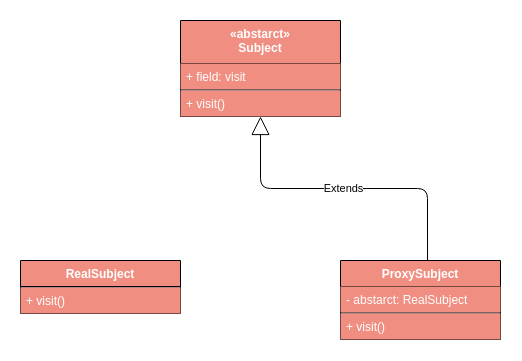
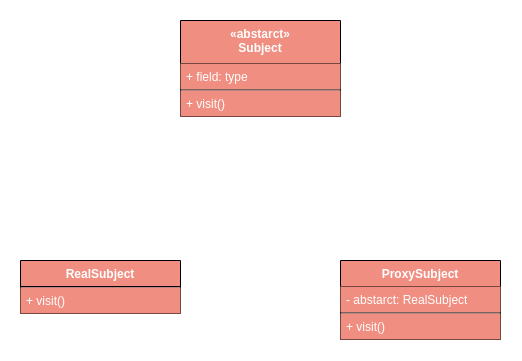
  <mxCell id="0" />
  <mxCell id="1" parent="0" />
  <mxCell id="2" value="«abstarct»&#10;Subject" style="swimlane;fontStyle=1;align=center;verticalAlign=top;childLayout=stackLayout;horizontal=1;startSize=43;horizontalStack=0;resizeParent=1;resizeParentMax=0;resizeLast=0;collapsible=1;marginBottom=0;fillColor=#F08E81;fontColor=#FFFFFF;" vertex="1" parent="1"><mxGeometry x="180" y="20" width="160" height="96" as="geometry" /></mxCell>
- <mxCell id="3" value="+ field: visit" style="text;strokeColor=none;fillColor=#F08E81;align=left;verticalAlign=top;spacingLeft=4;spacingRight=4;overflow=hidden;rotatable=0;points=[[0,0.5],[1,0.5]];portConstraint=eastwest;fontColor=#FFFFFF;" vertex="1" parent="2"><mxGeometry y="43" width="160" height="26" as="geometry" /></mxCell>
+ <mxCell id="3" value="+ field: type" style="text;strokeColor=none;fillColor=#F08E81;align=left;verticalAlign=top;spacingLeft=4;spacingRight=4;overflow=hidden;rotatable=0;points=[[0,0.5],[1,0.5]];portConstraint=eastwest;fontColor=#FFFFFF;" vertex="1" parent="2"><mxGeometry y="43" width="160" height="26" as="geometry" /></mxCell>
  <mxCell id="4" value="" style="line;strokeWidth=1;fillColor=#F08E81;align=left;verticalAlign=middle;spacingTop=-1;spacingLeft=3;spacingRight=3;rotatable=0;labelPosition=right;points=[];portConstraint=eastwest;fontColor=#FFFFFF;" vertex="1" parent="2"><mxGeometry y="69" width="160" height="1" as="geometry" /></mxCell>
  <mxCell id="5" value="+ visit()" style="text;strokeColor=none;fillColor=#F08E81;align=left;verticalAlign=top;spacingLeft=4;spacingRight=4;overflow=hidden;rotatable=0;points=[[0,0.5],[1,0.5]];portConstraint=eastwest;fontColor=#FFFFFF;" vertex="1" parent="2"><mxGeometry y="70" width="160" height="26" as="geometry" /></mxCell>
  <mxCell id="6" value="ProxySubject" style="swimlane;fontStyle=1;align=center;verticalAlign=top;childLayout=stackLayout;horizontal=1;startSize=26;horizontalStack=0;resizeParent=1;resizeParentMax=0;resizeLast=0;collapsible=1;marginBottom=0;fillColor=#F08E81;fontColor=#FFFFFF;" vertex="1" parent="1"><mxGeometry x="340" y="260" width="160" height="79" as="geometry" /></mxCell>
  <mxCell id="7" value="- abstarct: RealSubject" style="text;strokeColor=none;fillColor=#F08E81;align=left;verticalAlign=top;spacingLeft=4;spacingRight=4;overflow=hidden;rotatable=0;points=[[0,0.5],[1,0.5]];portConstraint=eastwest;fontColor=#FFFFFF;" vertex="1" parent="6"><mxGeometry y="26" width="160" height="26" as="geometry" /></mxCell>
  <mxCell id="8" value="" style="line;strokeWidth=1;fillColor=#F08E81;align=left;verticalAlign=middle;spacingTop=-1;spacingLeft=3;spacingRight=3;rotatable=0;labelPosition=right;points=[];portConstraint=eastwest;fontColor=#FFFFFF;" vertex="1" parent="6"><mxGeometry y="52" width="160" height="1" as="geometry" /></mxCell>
  <mxCell id="9" value="+ visit()" style="text;strokeColor=none;fillColor=#F08E81;align=left;verticalAlign=top;spacingLeft=4;spacingRight=4;overflow=hidden;rotatable=0;points=[[0,0.5],[1,0.5]];portConstraint=eastwest;fontColor=#FFFFFF;" vertex="1" parent="6"><mxGeometry y="53" width="160" height="26" as="geometry" /></mxCell>
  <mxCell id="10" value="RealSubject" style="swimlane;fontStyle=1;align=center;verticalAlign=top;childLayout=stackLayout;horizontal=1;startSize=26;horizontalStack=0;resizeParent=1;resizeParentMax=0;resizeLast=0;collapsible=1;marginBottom=0;fillColor=#F08E81;fontColor=#FFFFFF;" vertex="1" parent="1"><mxGeometry x="20" y="260" width="160" height="53" as="geometry" /></mxCell>
  <mxCell id="11" value="" style="line;strokeWidth=1;fillColor=#F08E81;align=left;verticalAlign=middle;spacingTop=-1;spacingLeft=3;spacingRight=3;rotatable=0;labelPosition=right;points=[];portConstraint=eastwest;fontColor=#FFFFFF;" vertex="1" parent="10"><mxGeometry y="26" width="160" height="1" as="geometry" /></mxCell>
  <mxCell id="12" value="+ visit()" style="text;strokeColor=none;fillColor=#F08E81;align=left;verticalAlign=top;spacingLeft=4;spacingRight=4;overflow=hidden;rotatable=0;points=[[0,0.5],[1,0.5]];portConstraint=eastwest;fontColor=#FFFFFF;" vertex="1" parent="10"><mxGeometry y="27" width="160" height="26" as="geometry" /></mxCell>
- <mxCell id="13" value="Extends" style="endArrow=block;endSize=16;endFill=0;html=1;fontColor=#000000;exitX=0.544;exitY=0;exitDx=0;exitDy=0;exitPerimeter=0;entryX=0.5;entryY=1;entryDx=0;entryDy=0;edgeStyle=orthogonalEdgeStyle;" edge="1" parent="1" source="6" target="2"><mxGeometry width="160" relative="1" as="geometry"><mxPoint x="47" y="410" as="sourcePoint" /><mxPoint x="247" y="370" as="targetPoint" /></mxGeometry></mxCell>
